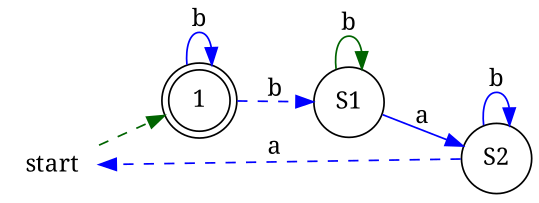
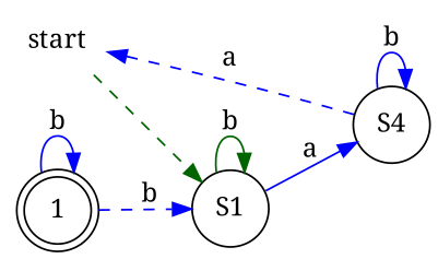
  digraph {
    fontname="Noto Serif"
    rankdir=LR
    node [fontname="Noto Serif" shape=circle]
    edge [color=blue fontname="Noto Serif" style=solid]
    n1 [label=start shape=plaintext]
    1 [shape=doublecircle]
    n3 [label=S1]
-   n4 [label=S2]
-   n1 -> 1 [color=darkgreen style=dashed]
+   n4 [label=S4]
+   n1 -> n3 [color=darkgreen style=dashed]
    1 -> 1 [label=b]
    1 -> n3 [label=b style=dashed]
    n3 -> n3 [color=darkgreen label=b]
    n3 -> n4 [label=a]
    n4 -> n1 [label=a style=dashed]
    n4 -> n4 [label=b]
  }
